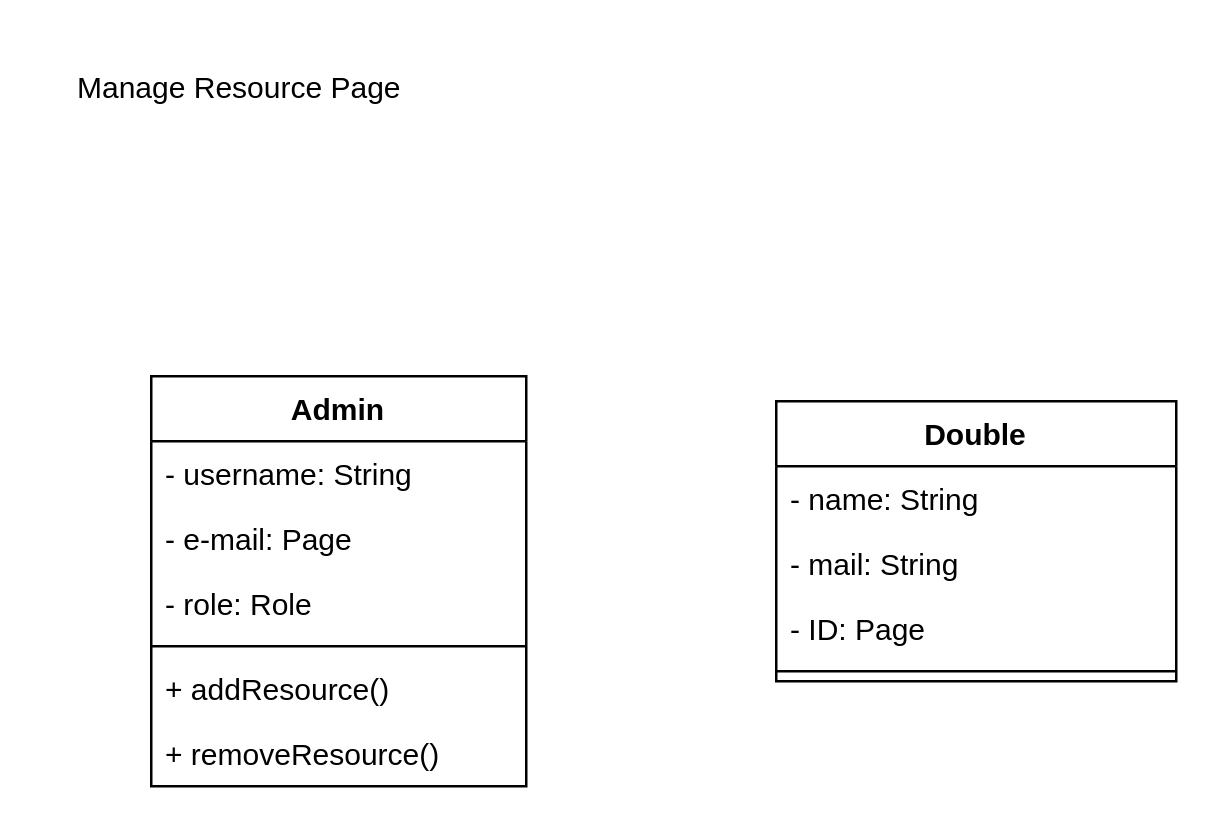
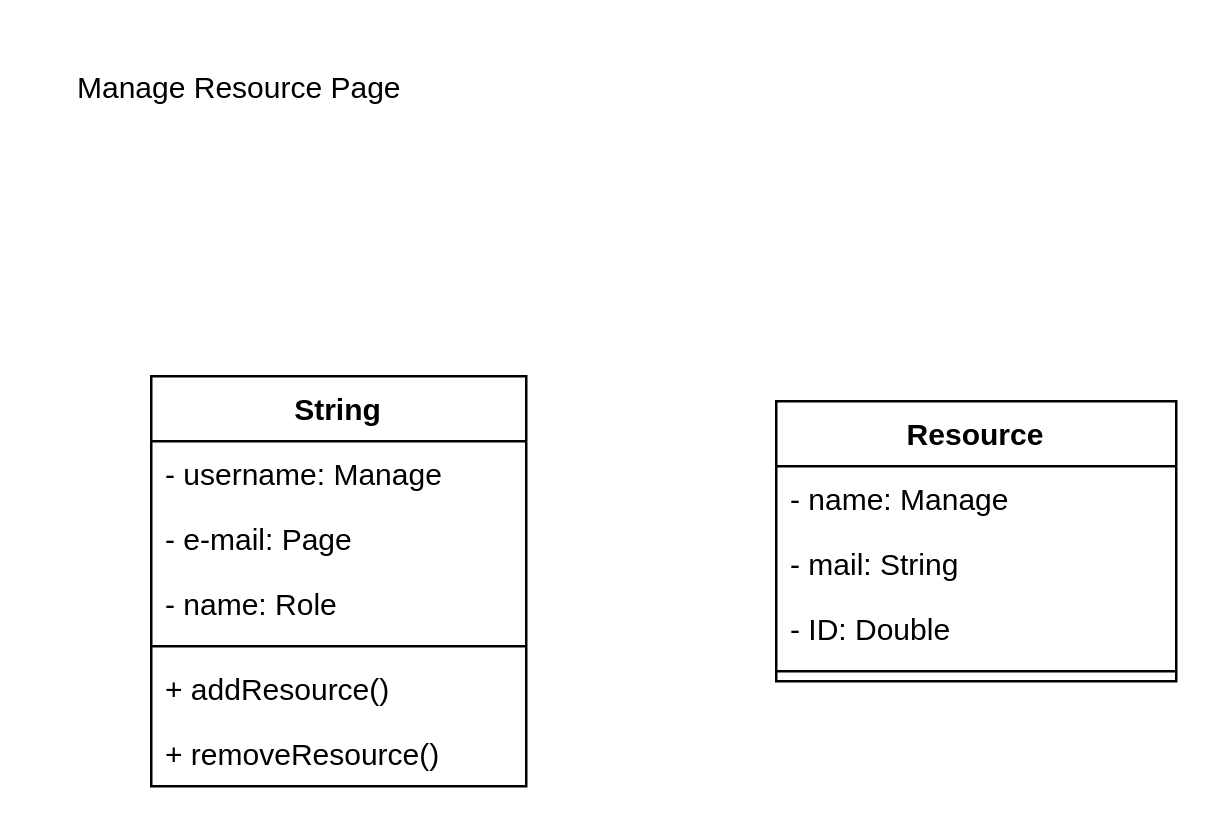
  <mxCell id="0" />
  <mxCell id="1" parent="0" />
- <mxCell id="2" value="Admin" style="swimlane;fontStyle=1;align=center;verticalAlign=top;childLayout=stackLayout;horizontal=1;startSize=26;horizontalStack=0;resizeParent=1;resizeParentMax=0;resizeLast=0;collapsible=1;marginBottom=0;whiteSpace=wrap;html=1;" vertex="1" parent="1"><mxGeometry x="60" y="150" width="150" height="164" as="geometry" /></mxCell>
- <mxCell id="3" value="- username: String" style="text;strokeColor=none;fillColor=none;align=left;verticalAlign=top;spacingLeft=4;spacingRight=4;overflow=hidden;rotatable=0;points=[[0,0.5],[1,0.5]];portConstraint=eastwest;whiteSpace=wrap;html=1;" vertex="1" parent="2"><mxGeometry y="26" width="150" height="26" as="geometry" /></mxCell>
+ <mxCell id="2" value="String" style="swimlane;fontStyle=1;align=center;verticalAlign=top;childLayout=stackLayout;horizontal=1;startSize=26;horizontalStack=0;resizeParent=1;resizeParentMax=0;resizeLast=0;collapsible=1;marginBottom=0;whiteSpace=wrap;html=1;" vertex="1" parent="1"><mxGeometry x="60" y="150" width="150" height="164" as="geometry" /></mxCell>
+ <mxCell id="3" value="- username: Manage" style="text;strokeColor=none;fillColor=none;align=left;verticalAlign=top;spacingLeft=4;spacingRight=4;overflow=hidden;rotatable=0;points=[[0,0.5],[1,0.5]];portConstraint=eastwest;whiteSpace=wrap;html=1;" vertex="1" parent="2"><mxGeometry y="26" width="150" height="26" as="geometry" /></mxCell>
  <mxCell id="4" value="- e-mail: Page" style="text;strokeColor=none;fillColor=none;align=left;verticalAlign=top;spacingLeft=4;spacingRight=4;overflow=hidden;rotatable=0;points=[[0,0.5],[1,0.5]];portConstraint=eastwest;whiteSpace=wrap;html=1;" vertex="1" parent="2"><mxGeometry y="52" width="150" height="26" as="geometry" /></mxCell>
- <mxCell id="5" value="- role: Role" style="text;strokeColor=none;fillColor=none;align=left;verticalAlign=top;spacingLeft=4;spacingRight=4;overflow=hidden;rotatable=0;points=[[0,0.5],[1,0.5]];portConstraint=eastwest;whiteSpace=wrap;html=1;" vertex="1" parent="2"><mxGeometry y="78" width="150" height="26" as="geometry" /></mxCell>
+ <mxCell id="5" value="- name: Role" style="text;strokeColor=none;fillColor=none;align=left;verticalAlign=top;spacingLeft=4;spacingRight=4;overflow=hidden;rotatable=0;points=[[0,0.5],[1,0.5]];portConstraint=eastwest;whiteSpace=wrap;html=1;" vertex="1" parent="2"><mxGeometry y="78" width="150" height="26" as="geometry" /></mxCell>
  <mxCell id="6" value="" style="line;strokeWidth=1;fillColor=none;align=left;verticalAlign=middle;spacingTop=-1;spacingLeft=3;spacingRight=3;rotatable=0;labelPosition=right;points=[];portConstraint=eastwest;strokeColor=inherit;" vertex="1" parent="2"><mxGeometry y="104" width="150" height="8" as="geometry" /></mxCell>
  <mxCell id="7" value="+ addResource()" style="text;strokeColor=none;fillColor=none;align=left;verticalAlign=top;spacingLeft=4;spacingRight=4;overflow=hidden;rotatable=0;points=[[0,0.5],[1,0.5]];portConstraint=eastwest;whiteSpace=wrap;html=1;" vertex="1" parent="2"><mxGeometry y="112" width="150" height="26" as="geometry" /></mxCell>
  <mxCell id="8" value="+ removeResource()" style="text;strokeColor=none;fillColor=none;align=left;verticalAlign=top;spacingLeft=4;spacingRight=4;overflow=hidden;rotatable=0;points=[[0,0.5],[1,0.5]];portConstraint=eastwest;whiteSpace=wrap;html=1;" vertex="1" parent="2"><mxGeometry y="138" width="150" height="26" as="geometry" /></mxCell>
- <mxCell id="9" value="Double" style="swimlane;fontStyle=1;align=center;verticalAlign=top;childLayout=stackLayout;horizontal=1;startSize=26;horizontalStack=0;resizeParent=1;resizeParentMax=0;resizeLast=0;collapsible=1;marginBottom=0;whiteSpace=wrap;html=1;" vertex="1" parent="1"><mxGeometry x="310" y="160" width="160" height="112" as="geometry" /></mxCell>
- <mxCell id="10" value="- name: String&amp;nbsp;" style="text;strokeColor=none;fillColor=none;align=left;verticalAlign=top;spacingLeft=4;spacingRight=4;overflow=hidden;rotatable=0;points=[[0,0.5],[1,0.5]];portConstraint=eastwest;whiteSpace=wrap;html=1;" vertex="1" parent="9"><mxGeometry y="26" width="160" height="26" as="geometry" /></mxCell>
+ <mxCell id="9" value="Resource" style="swimlane;fontStyle=1;align=center;verticalAlign=top;childLayout=stackLayout;horizontal=1;startSize=26;horizontalStack=0;resizeParent=1;resizeParentMax=0;resizeLast=0;collapsible=1;marginBottom=0;whiteSpace=wrap;html=1;" vertex="1" parent="1"><mxGeometry x="310" y="160" width="160" height="112" as="geometry" /></mxCell>
+ <mxCell id="10" value="- name: Manage&amp;nbsp;" style="text;strokeColor=none;fillColor=none;align=left;verticalAlign=top;spacingLeft=4;spacingRight=4;overflow=hidden;rotatable=0;points=[[0,0.5],[1,0.5]];portConstraint=eastwest;whiteSpace=wrap;html=1;" vertex="1" parent="9"><mxGeometry y="26" width="160" height="26" as="geometry" /></mxCell>
  <mxCell id="11" value="- mail: String" style="text;strokeColor=none;fillColor=none;align=left;verticalAlign=top;spacingLeft=4;spacingRight=4;overflow=hidden;rotatable=0;points=[[0,0.5],[1,0.5]];portConstraint=eastwest;whiteSpace=wrap;html=1;" vertex="1" parent="9"><mxGeometry y="52" width="160" height="26" as="geometry" /></mxCell>
- <mxCell id="12" value="- ID: Page" style="text;strokeColor=none;fillColor=none;align=left;verticalAlign=top;spacingLeft=4;spacingRight=4;overflow=hidden;rotatable=0;points=[[0,0.5],[1,0.5]];portConstraint=eastwest;whiteSpace=wrap;html=1;" vertex="1" parent="9"><mxGeometry y="78" width="160" height="26" as="geometry" /></mxCell>
+ <mxCell id="12" value="- ID: Double" style="text;strokeColor=none;fillColor=none;align=left;verticalAlign=top;spacingLeft=4;spacingRight=4;overflow=hidden;rotatable=0;points=[[0,0.5],[1,0.5]];portConstraint=eastwest;whiteSpace=wrap;html=1;" vertex="1" parent="9"><mxGeometry y="78" width="160" height="26" as="geometry" /></mxCell>
  <mxCell id="13" value="" style="line;strokeWidth=1;fillColor=none;align=left;verticalAlign=middle;spacingTop=-1;spacingLeft=3;spacingRight=3;rotatable=0;labelPosition=right;points=[];portConstraint=eastwest;strokeColor=inherit;" vertex="1" parent="9"><mxGeometry y="104" width="160" height="8" as="geometry" /></mxCell>
  <mxCell id="14" value="Manage Resource Page  " style="text;html=1;align=center;verticalAlign=middle;resizable=0;points=[];autosize=1;strokeColor=none;fillColor=none;" vertex="1" parent="1"><mxGeometry x="20" y="20" width="150" height="30" as="geometry" /></mxCell>
